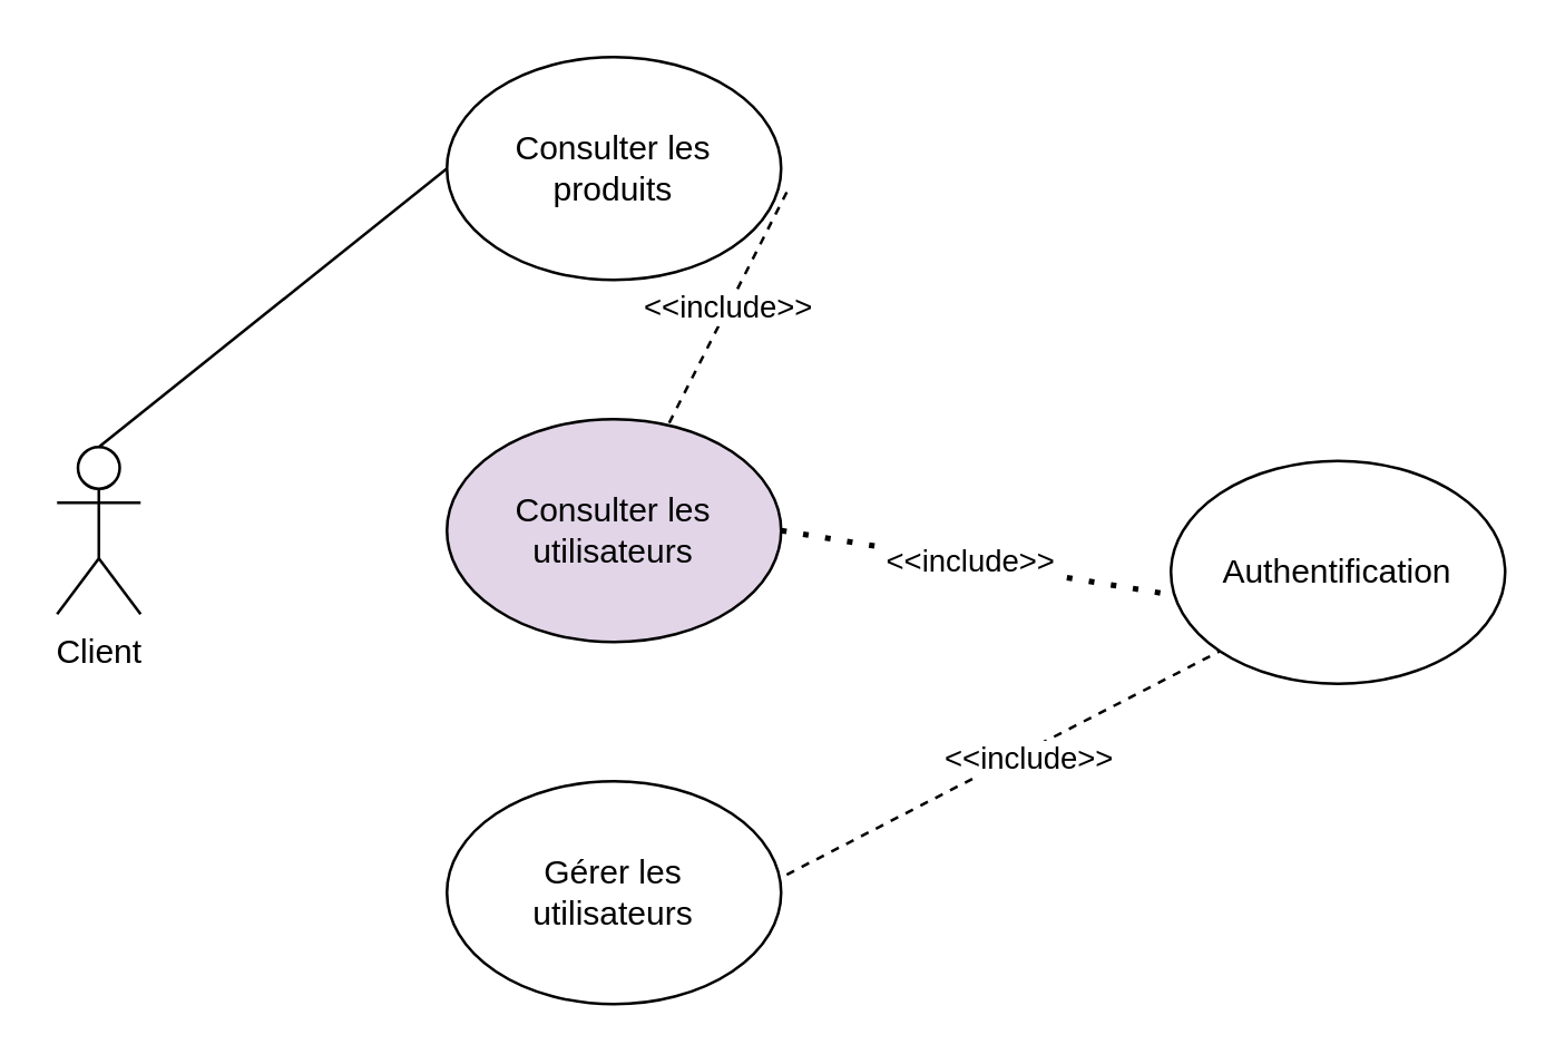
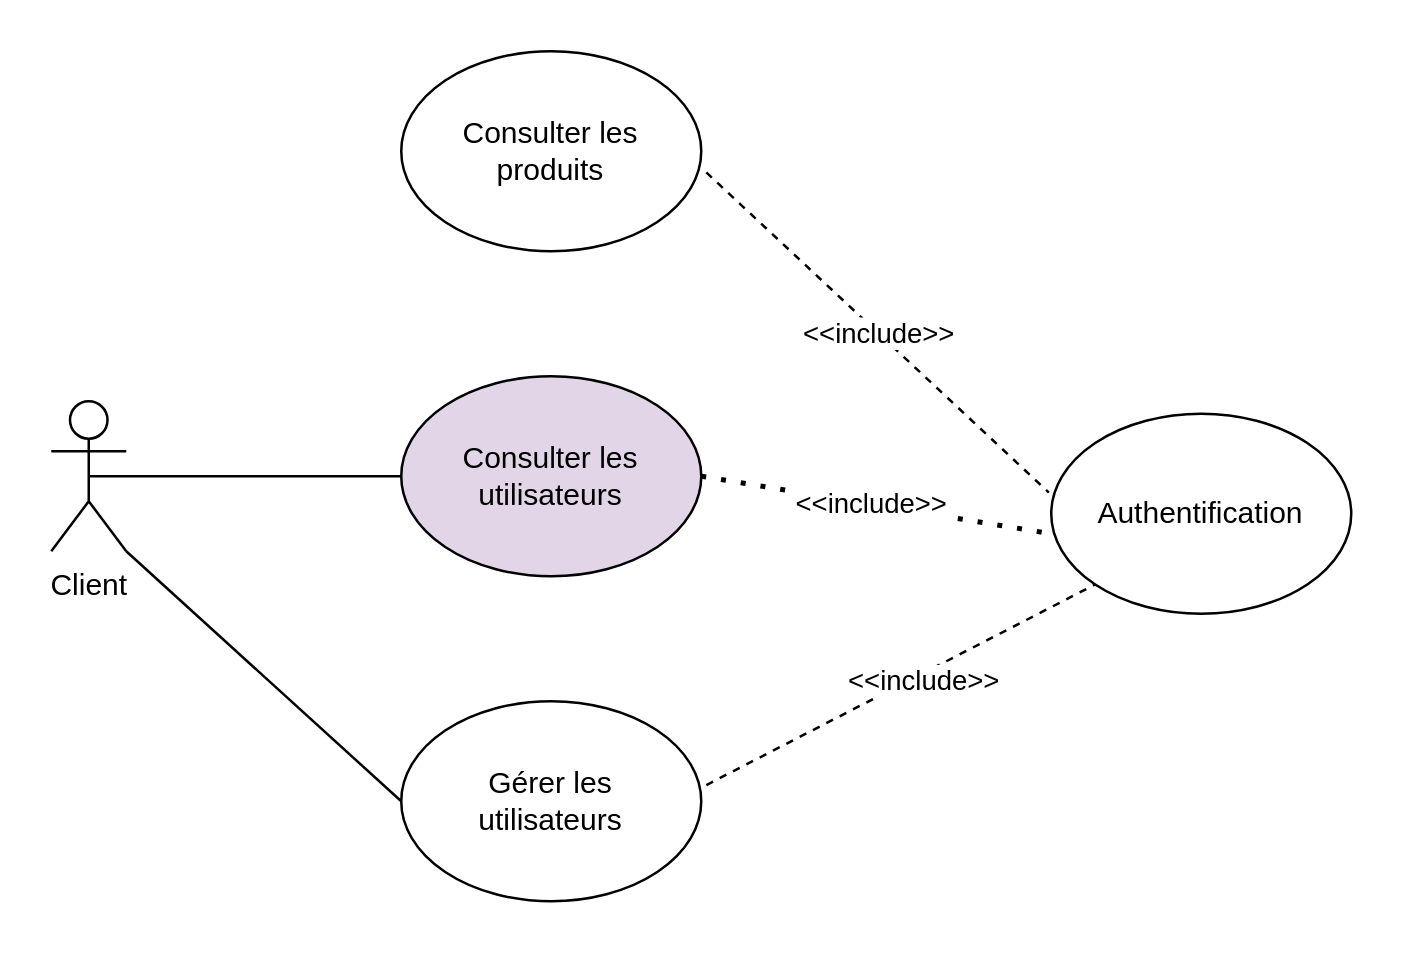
  <mxCell id="0" />
  <mxCell id="1" parent="0" />
  <mxCell id="2" value="Client" style="shape=umlActor;verticalLabelPosition=bottom;verticalAlign=top;html=1;outlineConnect=0;" vertex="1" parent="1"><mxGeometry x="20" y="160" width="30" height="60" as="geometry" /></mxCell>
  <mxCell id="3" value="Consulter les &lt;br&gt;produits" style="ellipse;whiteSpace=wrap;html=1;" vertex="1" parent="1"><mxGeometry x="160" y="20" width="120" height="80" as="geometry" /></mxCell>
  <mxCell id="4" value="Consulter les utilisateurs" style="ellipse;whiteSpace=wrap;html=1;fillColor=#e1d5e7;" vertex="1" parent="1"><mxGeometry x="160" y="150" width="120" height="80" as="geometry" /></mxCell>
  <mxCell id="5" value="Gérer les &lt;br&gt;utilisateurs" style="ellipse;whiteSpace=wrap;html=1;" vertex="1" parent="1"><mxGeometry x="160" y="280" width="120" height="80" as="geometry" /></mxCell>
  <mxCell id="6" value="Authentification" style="ellipse;whiteSpace=wrap;html=1;" vertex="1" parent="1"><mxGeometry x="420" y="165" width="120" height="80" as="geometry" /></mxCell>
- <mxCell id="7" value="&amp;lt;&amp;lt;include&amp;gt;&amp;gt;" style="endArrow=none;dashed=1;html=1;rounded=0;exitX=1.017;exitY=0.606;exitDx=0;exitDy=0;exitPerimeter=0;" edge="1" parent="1" source="3" target="4"><mxGeometry width="50" height="50" relative="1" as="geometry"><mxPoint x="330" y="200" as="sourcePoint" /><mxPoint x="380" y="150" as="targetPoint" /></mxGeometry></mxCell>
+ <mxCell id="7" value="&amp;lt;&amp;lt;include&amp;gt;&amp;gt;" style="endArrow=none;dashed=1;html=1;rounded=0;entryX=-0.008;entryY=0.394;entryDx=0;entryDy=0;entryPerimeter=0;exitX=1.017;exitY=0.606;exitDx=0;exitDy=0;exitPerimeter=0;" edge="1" parent="1" source="3" target="6"><mxGeometry width="50" height="50" relative="1" as="geometry"><mxPoint x="330" y="200" as="sourcePoint" /><mxPoint x="380" y="150" as="targetPoint" /></mxGeometry></mxCell>
  <mxCell id="8" value="&amp;lt;&amp;lt;include&amp;gt;&amp;gt;" style="endArrow=none;dashed=1;html=1;dashPattern=1 3;strokeWidth=2;rounded=0;entryX=-0.025;entryY=0.594;entryDx=0;entryDy=0;entryPerimeter=0;exitX=1;exitY=0.5;exitDx=0;exitDy=0;" edge="1" parent="1" source="4" target="6"><mxGeometry width="50" height="50" relative="1" as="geometry"><mxPoint x="319" y="250" as="sourcePoint" /><mxPoint x="369" y="200" as="targetPoint" /></mxGeometry></mxCell>
  <mxCell id="9" value="" style="endArrow=none;dashed=1;html=1;rounded=0;entryX=0;entryY=1;entryDx=0;entryDy=0;exitX=1.017;exitY=0.419;exitDx=0;exitDy=0;exitPerimeter=0;" edge="1" parent="1" source="5" target="6"><mxGeometry width="50" height="50" relative="1" as="geometry"><mxPoint x="270" y="320" as="sourcePoint" /><mxPoint x="320" y="270" as="targetPoint" /></mxGeometry></mxCell>
  <mxCell id="10" value="&amp;lt;&amp;lt;include&amp;gt;&amp;gt;" style="edgeLabel;html=1;align=center;verticalAlign=middle;resizable=0;points=[];" vertex="1" connectable="0" parent="9"><mxGeometry x="0.099" y="-3" relative="1" as="geometry"><mxPoint y="-1" as="offset" /></mxGeometry></mxCell>
- <mxCell id="11" value="" style="endArrow=none;html=1;rounded=0;entryX=0;entryY=0.5;entryDx=0;entryDy=0;exitX=0.5;exitY=0;exitDx=0;exitDy=0;exitPerimeter=0;" edge="1" parent="1" source="2" target="3"><mxGeometry width="50" height="50" relative="1" as="geometry"><mxPoint x="30" y="120" as="sourcePoint" /><mxPoint x="80" y="70" as="targetPoint" /></mxGeometry></mxCell>
+ <mxCell id="12" value="" style="endArrow=none;html=1;rounded=0;entryX=0;entryY=0.5;entryDx=0;entryDy=0;exitX=0.5;exitY=0.5;exitDx=0;exitDy=0;exitPerimeter=0;" edge="1" parent="1" source="2" target="4"><mxGeometry width="50" height="50" relative="1" as="geometry"><mxPoint x="30" y="350" as="sourcePoint" /><mxPoint x="80" y="300" as="targetPoint" /></mxGeometry></mxCell>
+ <mxCell id="13" value="" style="endArrow=none;html=1;rounded=0;entryX=0;entryY=0.5;entryDx=0;entryDy=0;exitX=1;exitY=1;exitDx=0;exitDy=0;exitPerimeter=0;" edge="1" parent="1" source="2" target="5"><mxGeometry width="50" height="50" relative="1" as="geometry"><mxPoint x="70" y="400" as="sourcePoint" /><mxPoint x="120" y="350" as="targetPoint" /></mxGeometry></mxCell>
